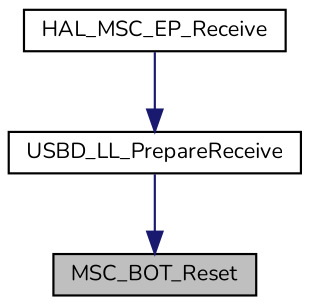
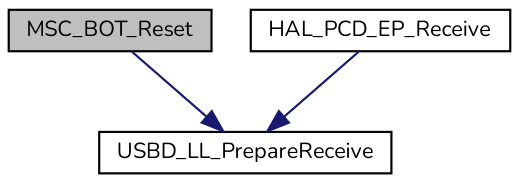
  digraph {
    fontname=Nunito
    rankdir=TB
    node [color=black fillcolor=white fontname=Nunito fontsize=10 shape=record style=filled]
    edge [color=midnightblue fontname=Nunito fontsize=10 labelfontname=Helvetica labelfontsize=10 style=solid]
    n1 [fillcolor=grey75 fontcolor=black height=0.2 label=MSC_BOT_Reset width=0.4]
    n2 [height=0.2 label=USBD_LL_PrepareReceive width=0.4]
-   n3 [height=0.2 label=HAL_MSC_EP_Receive width=0.4]
-   n2 -> n1
+   n3 [height=0.2 label=HAL_PCD_EP_Receive width=0.4]
+   n1 -> n2
    n3 -> n2
  }
